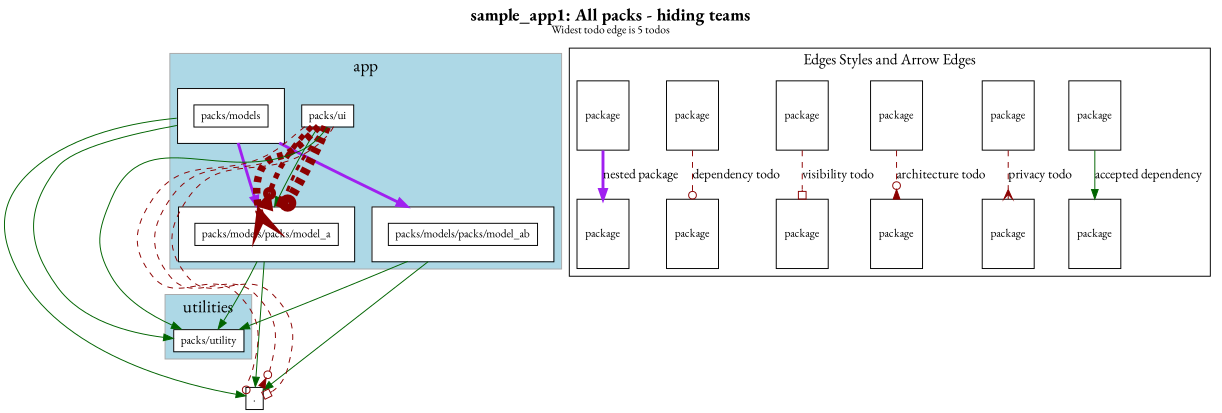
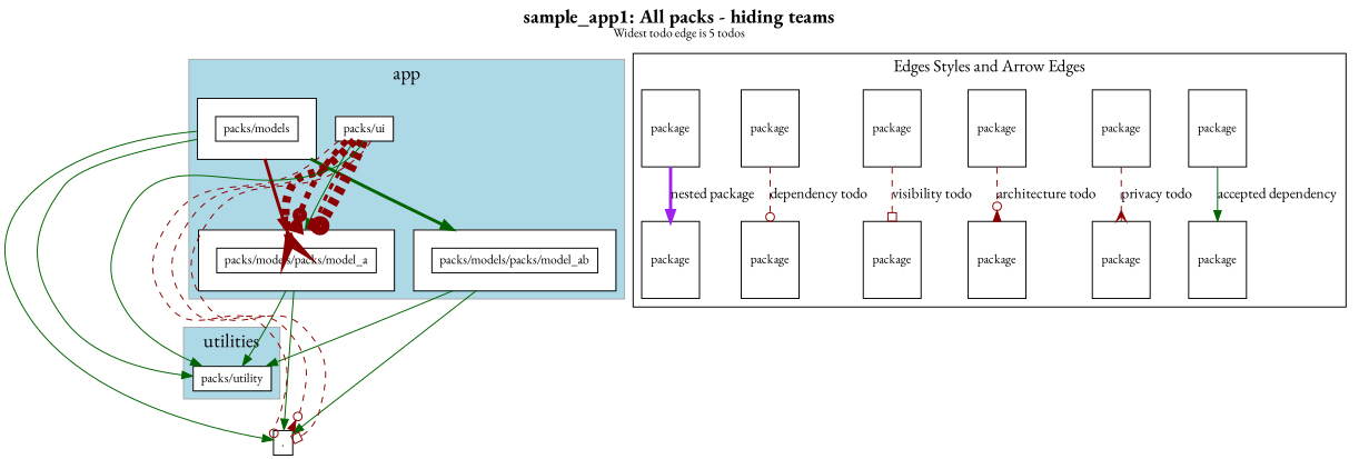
  digraph {
    fontname="EB Garamond"
    fontsize=18
    label=<<b>sample_app1: All packs - hiding teams</b><br/><font point-size='12'>Widest todo edge is 5 todos</font>>
    labelloc=t
    rankdir=TD
    node [color=black fillcolor=white fontcolor=black fontname="EB Garamond" fontsize=12 shape=box style=filled]
    edge [color=darkred fontname="EB Garamond"]
    n1 [fontsize=12.0 height=1.0 label=<                 <table border='0' cellborder='1' cellspacing='0' cellpadding='16'><tr><td>                   <table border='0' cellborder='1' cellspacing='0' cellpadding='4'>                     <tr> <td port='private'> packs/models </td> </tr>                   </table>                 </td></tr></table>               > shape=plain]
    n2 [fontsize=12.0 height=1.0 label=<                 <table border='0' cellborder='1' cellspacing='0' cellpadding='16'><tr><td>                   <table border='0' cellborder='1' cellspacing='0' cellpadding='4'>                     <tr> <td port='private'> packs/models/packs/model_a </td> </tr>                   </table>                 </td></tr></table>               > shape=plain]
    n3 [fontsize=12.0 height=1.0 label=<                 <table border='0' cellborder='1' cellspacing='0' cellpadding='16'><tr><td>                   <table border='0' cellborder='1' cellspacing='0' cellpadding='4'>                     <tr> <td port='private'> packs/models/packs/model_ab </td> </tr>                   </table>                 </td></tr></table>               > shape=plain]
    n4 [fontsize=12.0 height=1.0 label=<                 <table border='0' cellborder='1' cellspacing='0' cellpadding='4'>                   <tr> <td align='left'> packs/ui </td> </tr>                 </table>               > shape=plain]
    n5 [fontsize=12.0 height=1.0 label=<                 <table border='0' cellborder='1' cellspacing='0' cellpadding='4'>                   <tr> <td align='left'> . </td> </tr>                 </table>               > shape=plain]
    n6 [fontsize=12.0 height=1.0 label=<                 <table border='0' cellborder='1' cellspacing='0' cellpadding='4'>                   <tr> <td align='left'> packs/utility </td> </tr>                 </table>               > shape=plain]
    n7 [height=1.0 label=package]
    n8 [height=1.0 label=package]
    n9 [height=1.0 label=package]
    n10 [height=1.0 label=package]
    n11 [height=1.0 label=package]
    n12 [height=1.0 label=package]
    n13 [height=1.0 label=package]
    n14 [height=1.0 label=package]
    n15 [height=1.0 label=package]
    n16 [height=1.0 label=package]
    n17 [height=1.0 label=package]
    n18 [height=1.0 label=package]
    subgraph sub_1 {
      cluster=true
      color=darkgrey
      fillcolor=lightblue
      label=app
      rank=0
      shape=box
      style=filled
      n1
      n2
      n3
      n4
    }
    subgraph sub_2 {
      cluster=false
      color=darkgrey
      fillcolor=lightblue
      shape=box
      style=filled
      n5
    }
    subgraph sub_3 {
      cluster=true
      color=darkgrey
      fillcolor=lightblue
      label=utilities
      rank=1
      shape=box
      style=filled
      n6
    }
    subgraph cluster_4 {
      fontsize=16
      label="Edges Styles and Arrow Edges"
      n7
      n8
      n9
      n10
      n11
      n12
      n13
      n14
      n15
      n16
      n17
      n18
    }
-   n1 -> n2 [color=purple penwidth=3]
-   n1 -> n3 [color=purple penwidth=3]
+   n1 -> n2 [penwidth=3]
+   n1 -> n3 [color=darkgreen penwidth=3]
    n1 -> n5 [color=darkgreen]
    n1 -> n6 [style=invis color=""]
    n1 -> n6 [color=darkgreen]
    n2 -> n5 [color=darkgreen]
    n2 -> n6 [style=invis color=""]
    n2 -> n6 [color=darkgreen]
    n3 -> n5 [color=darkgreen]
    n3 -> n6 [style=invis color=""]
    n3 -> n6 [color=darkgreen]
    n4 -> n2 [color=darkgreen]
    n4 -> n2 [arrowhead=odot constraint=false penwidth=10.0 style=dashed]
    n4 -> n2 [arrowhead=crow constraint=false headport=private penwidth=7.75 style=dashed]
    n4 -> n2 [arrowhead=invodot constraint=false penwidth=5.5 style=dashed]
    n4 -> n2 [arrowhead=obox constraint=false penwidth=3.25 style=dashed]
    n4 -> n5 [arrowhead=odot constraint=false penwidth=1.0 style=dashed]
    n4 -> n5 [arrowhead=invodot constraint=false penwidth=1.0 style=dashed]
    n4 -> n5 [arrowhead=obox constraint=false penwidth=1.0 style=dashed]
    n4 -> n6 [style=invis color=""]
    n4 -> n6 [color=darkgreen]
    n6 -> n5 [style=invis color=""]
    n7 -> n8 [color=darkgreen label="accepted dependency"]
    n9 -> n10 [arrowhead=crow label="privacy todo" style=dashed]
    n11 -> n12 [arrowhead=invodot label="architecture todo" style=dashed]
    n13 -> n14 [arrowhead=obox label="visibility todo" style=dashed]
    n15 -> n16 [arrowhead=odot label="dependency todo" style=dashed]
    n17 -> n18 [color=purple label="nested package" penwidth=3]
  }
